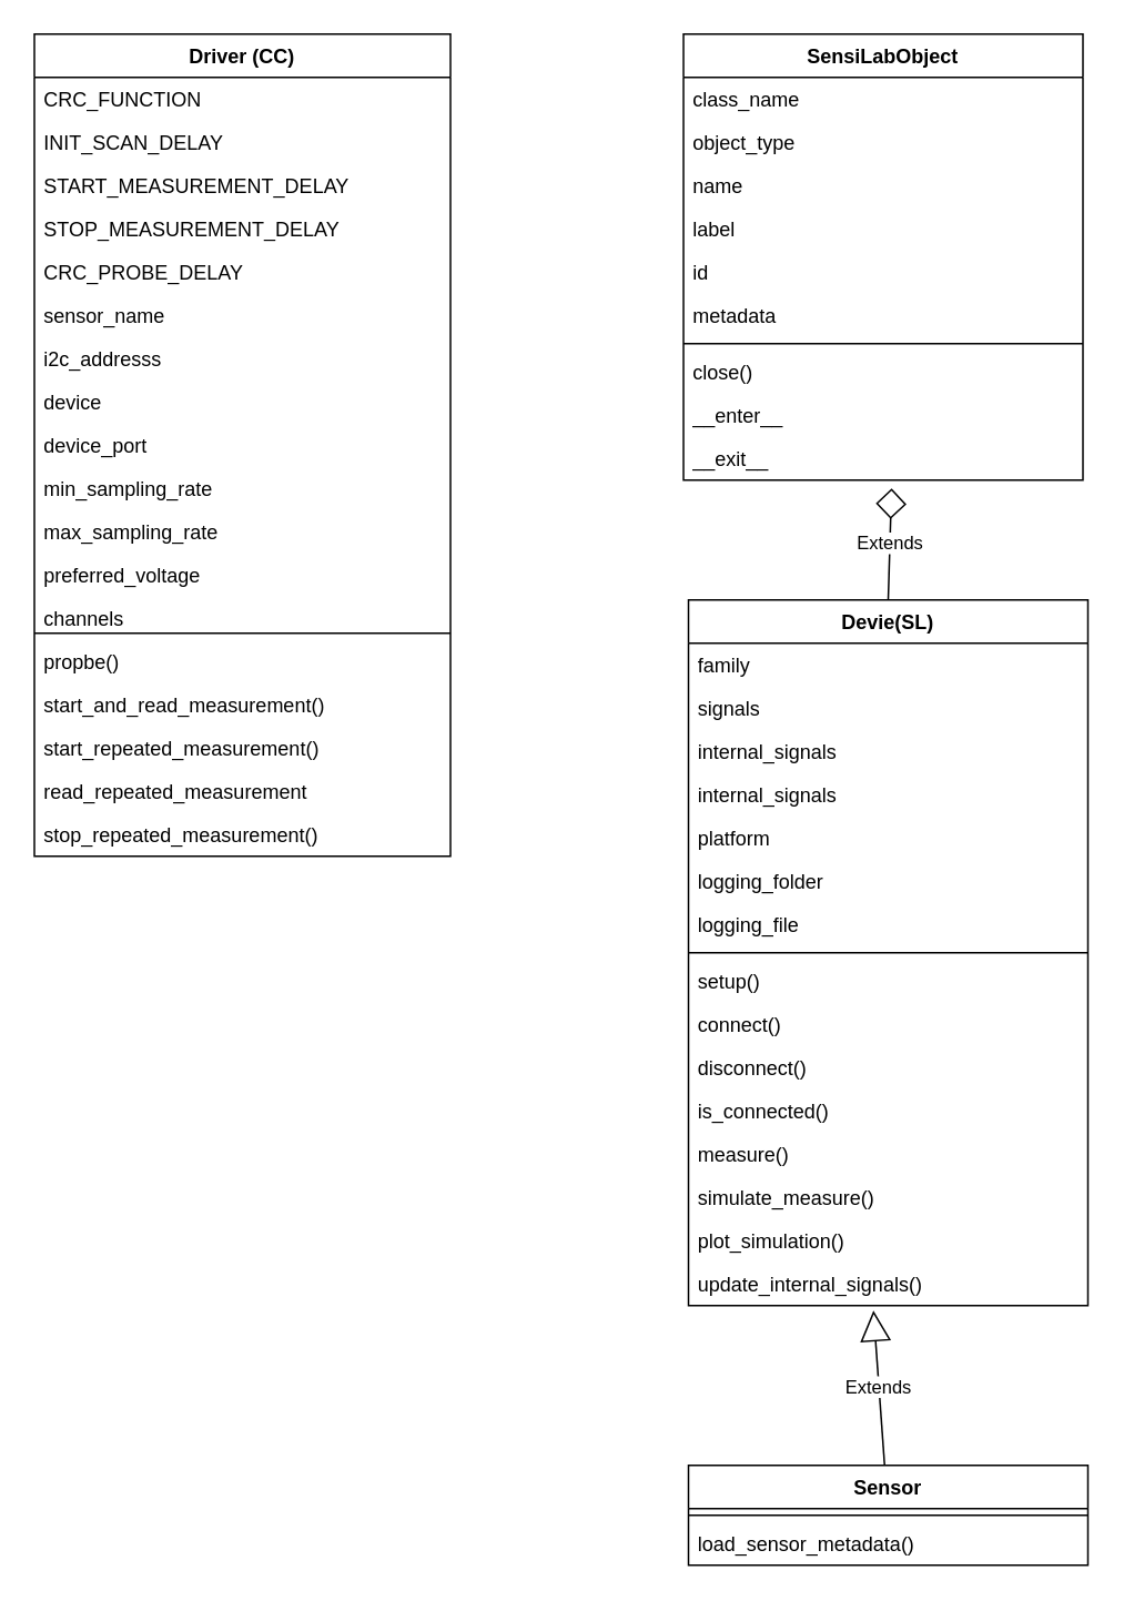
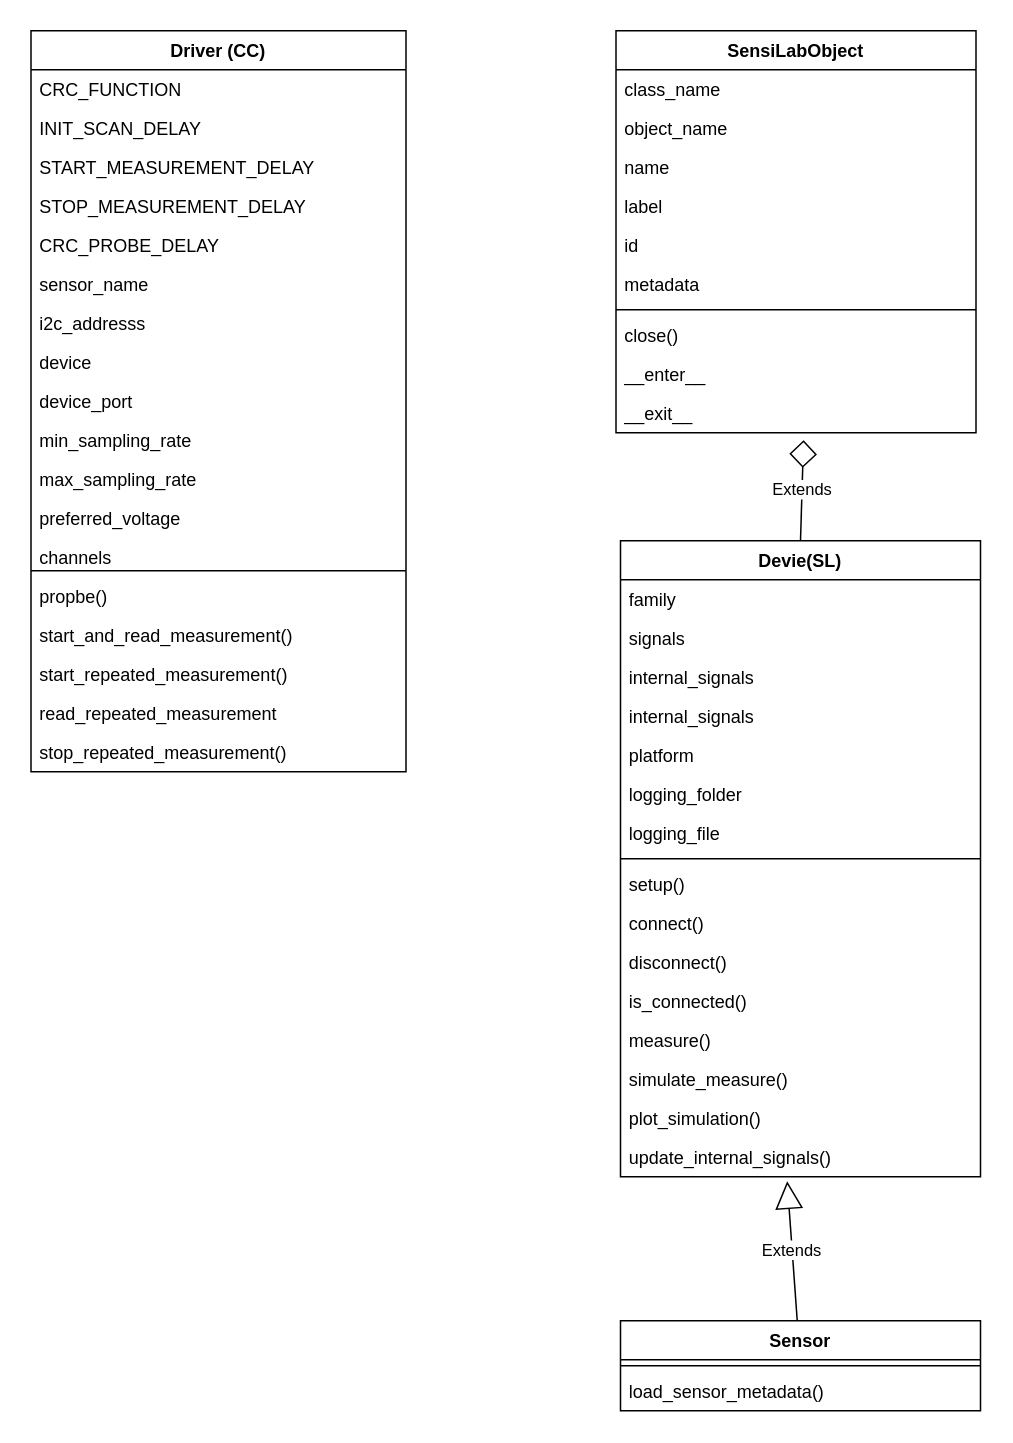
  <mxCell id="0" />
  <mxCell id="1" parent="0" />
  <mxCell id="2" value="Devie(SL)" style="swimlane;fontStyle=1;align=center;verticalAlign=top;childLayout=stackLayout;horizontal=1;startSize=26;horizontalStack=0;resizeParent=1;resizeParentMax=0;resizeLast=0;collapsible=1;marginBottom=0;" vertex="1" parent="1"><mxGeometry x="413" y="360" width="240" height="424" as="geometry" /></mxCell>
  <mxCell id="3" value="family" style="text;strokeColor=none;fillColor=none;align=left;verticalAlign=top;spacingLeft=4;spacingRight=4;overflow=hidden;rotatable=0;points=[[0,0.5],[1,0.5]];portConstraint=eastwest;" vertex="1" parent="2"><mxGeometry y="26" width="240" height="26" as="geometry" /></mxCell>
  <mxCell id="4" value="signals" style="text;strokeColor=none;fillColor=none;align=left;verticalAlign=top;spacingLeft=4;spacingRight=4;overflow=hidden;rotatable=0;points=[[0,0.5],[1,0.5]];portConstraint=eastwest;" vertex="1" parent="2"><mxGeometry y="52" width="240" height="26" as="geometry" /></mxCell>
  <mxCell id="5" value="internal_signals" style="text;strokeColor=none;fillColor=none;align=left;verticalAlign=top;spacingLeft=4;spacingRight=4;overflow=hidden;rotatable=0;points=[[0,0.5],[1,0.5]];portConstraint=eastwest;" vertex="1" parent="2"><mxGeometry y="78" width="240" height="26" as="geometry" /></mxCell>
  <mxCell id="6" value="internal_signals" style="text;strokeColor=none;fillColor=none;align=left;verticalAlign=top;spacingLeft=4;spacingRight=4;overflow=hidden;rotatable=0;points=[[0,0.5],[1,0.5]];portConstraint=eastwest;" vertex="1" parent="2"><mxGeometry y="104" width="240" height="26" as="geometry" /></mxCell>
  <mxCell id="7" value="platform" style="text;strokeColor=none;fillColor=none;align=left;verticalAlign=top;spacingLeft=4;spacingRight=4;overflow=hidden;rotatable=0;points=[[0,0.5],[1,0.5]];portConstraint=eastwest;" vertex="1" parent="2"><mxGeometry y="130" width="240" height="26" as="geometry" /></mxCell>
  <mxCell id="8" value="logging_folder" style="text;strokeColor=none;fillColor=none;align=left;verticalAlign=top;spacingLeft=4;spacingRight=4;overflow=hidden;rotatable=0;points=[[0,0.5],[1,0.5]];portConstraint=eastwest;" vertex="1" parent="2"><mxGeometry y="156" width="240" height="26" as="geometry" /></mxCell>
  <mxCell id="9" value="logging_file" style="text;strokeColor=none;fillColor=none;align=left;verticalAlign=top;spacingLeft=4;spacingRight=4;overflow=hidden;rotatable=0;points=[[0,0.5],[1,0.5]];portConstraint=eastwest;" vertex="1" parent="2"><mxGeometry y="182" width="240" height="26" as="geometry" /></mxCell>
  <mxCell id="10" value="" style="line;strokeWidth=1;fillColor=none;align=left;verticalAlign=middle;spacingTop=-1;spacingLeft=3;spacingRight=3;rotatable=0;labelPosition=right;points=[];portConstraint=eastwest;" vertex="1" parent="2"><mxGeometry y="208" width="240" height="8" as="geometry" /></mxCell>
  <mxCell id="11" value="setup()" style="text;strokeColor=none;fillColor=none;align=left;verticalAlign=top;spacingLeft=4;spacingRight=4;overflow=hidden;rotatable=0;points=[[0,0.5],[1,0.5]];portConstraint=eastwest;" vertex="1" parent="2"><mxGeometry y="216" width="240" height="26" as="geometry" /></mxCell>
  <mxCell id="12" value="connect()" style="text;strokeColor=none;fillColor=none;align=left;verticalAlign=top;spacingLeft=4;spacingRight=4;overflow=hidden;rotatable=0;points=[[0,0.5],[1,0.5]];portConstraint=eastwest;" vertex="1" parent="2"><mxGeometry y="242" width="240" height="26" as="geometry" /></mxCell>
  <mxCell id="13" value="disconnect()" style="text;strokeColor=none;fillColor=none;align=left;verticalAlign=top;spacingLeft=4;spacingRight=4;overflow=hidden;rotatable=0;points=[[0,0.5],[1,0.5]];portConstraint=eastwest;" vertex="1" parent="2"><mxGeometry y="268" width="240" height="26" as="geometry" /></mxCell>
  <mxCell id="14" value="is_connected()" style="text;strokeColor=none;fillColor=none;align=left;verticalAlign=top;spacingLeft=4;spacingRight=4;overflow=hidden;rotatable=0;points=[[0,0.5],[1,0.5]];portConstraint=eastwest;" vertex="1" parent="2"><mxGeometry y="294" width="240" height="26" as="geometry" /></mxCell>
  <mxCell id="15" value="measure()" style="text;strokeColor=none;fillColor=none;align=left;verticalAlign=top;spacingLeft=4;spacingRight=4;overflow=hidden;rotatable=0;points=[[0,0.5],[1,0.5]];portConstraint=eastwest;" vertex="1" parent="2"><mxGeometry y="320" width="240" height="26" as="geometry" /></mxCell>
  <mxCell id="16" value="simulate_measure()" style="text;strokeColor=none;fillColor=none;align=left;verticalAlign=top;spacingLeft=4;spacingRight=4;overflow=hidden;rotatable=0;points=[[0,0.5],[1,0.5]];portConstraint=eastwest;" vertex="1" parent="2"><mxGeometry y="346" width="240" height="26" as="geometry" /></mxCell>
  <mxCell id="17" value="plot_simulation()" style="text;strokeColor=none;fillColor=none;align=left;verticalAlign=top;spacingLeft=4;spacingRight=4;overflow=hidden;rotatable=0;points=[[0,0.5],[1,0.5]];portConstraint=eastwest;" vertex="1" parent="2"><mxGeometry y="372" width="240" height="26" as="geometry" /></mxCell>
  <mxCell id="18" value="update_internal_signals()" style="text;strokeColor=none;fillColor=none;align=left;verticalAlign=top;spacingLeft=4;spacingRight=4;overflow=hidden;rotatable=0;points=[[0,0.5],[1,0.5]];portConstraint=eastwest;" vertex="1" parent="2"><mxGeometry y="398" width="240" height="26" as="geometry" /></mxCell>
  <mxCell id="19" value="Driver (CC)" style="swimlane;fontStyle=1;align=center;verticalAlign=top;childLayout=stackLayout;horizontal=1;startSize=26;horizontalStack=0;resizeParent=1;resizeParentMax=0;resizeLast=0;collapsible=1;marginBottom=0;" vertex="1" parent="1"><mxGeometry x="20" y="20" width="250" height="494" as="geometry" /></mxCell>
  <mxCell id="20" value="CRC_FUNCTION" style="text;strokeColor=none;fillColor=none;align=left;verticalAlign=top;spacingLeft=4;spacingRight=4;overflow=hidden;rotatable=0;points=[[0,0.5],[1,0.5]];portConstraint=eastwest;" vertex="1" parent="19"><mxGeometry y="26" width="250" height="26" as="geometry" /></mxCell>
  <mxCell id="21" value="INIT_SCAN_DELAY" style="text;strokeColor=none;fillColor=none;align=left;verticalAlign=top;spacingLeft=4;spacingRight=4;overflow=hidden;rotatable=0;points=[[0,0.5],[1,0.5]];portConstraint=eastwest;" vertex="1" parent="19"><mxGeometry y="52" width="250" height="26" as="geometry" /></mxCell>
  <mxCell id="22" value="START_MEASUREMENT_DELAY&#10;" style="text;strokeColor=none;fillColor=none;align=left;verticalAlign=top;spacingLeft=4;spacingRight=4;overflow=hidden;rotatable=0;points=[[0,0.5],[1,0.5]];portConstraint=eastwest;" vertex="1" parent="19"><mxGeometry y="78" width="250" height="26" as="geometry" /></mxCell>
  <mxCell id="23" value="STOP_MEASUREMENT_DELAY&#10;" style="text;strokeColor=none;fillColor=none;align=left;verticalAlign=top;spacingLeft=4;spacingRight=4;overflow=hidden;rotatable=0;points=[[0,0.5],[1,0.5]];portConstraint=eastwest;" vertex="1" parent="19"><mxGeometry y="104" width="250" height="26" as="geometry" /></mxCell>
  <mxCell id="24" value="CRC_PROBE_DELAY" style="text;strokeColor=none;fillColor=none;align=left;verticalAlign=top;spacingLeft=4;spacingRight=4;overflow=hidden;rotatable=0;points=[[0,0.5],[1,0.5]];portConstraint=eastwest;" vertex="1" parent="19"><mxGeometry y="130" width="250" height="26" as="geometry" /></mxCell>
  <mxCell id="25" value="sensor_name" style="text;strokeColor=none;fillColor=none;align=left;verticalAlign=top;spacingLeft=4;spacingRight=4;overflow=hidden;rotatable=0;points=[[0,0.5],[1,0.5]];portConstraint=eastwest;" vertex="1" parent="19"><mxGeometry y="156" width="250" height="26" as="geometry" /></mxCell>
  <mxCell id="26" value="i2c_addresss" style="text;strokeColor=none;fillColor=none;align=left;verticalAlign=top;spacingLeft=4;spacingRight=4;overflow=hidden;rotatable=0;points=[[0,0.5],[1,0.5]];portConstraint=eastwest;" vertex="1" parent="19"><mxGeometry y="182" width="250" height="26" as="geometry" /></mxCell>
  <mxCell id="27" value="device" style="text;strokeColor=none;fillColor=none;align=left;verticalAlign=top;spacingLeft=4;spacingRight=4;overflow=hidden;rotatable=0;points=[[0,0.5],[1,0.5]];portConstraint=eastwest;" vertex="1" parent="19"><mxGeometry y="208" width="250" height="26" as="geometry" /></mxCell>
  <mxCell id="28" value="device_port" style="text;strokeColor=none;fillColor=none;align=left;verticalAlign=top;spacingLeft=4;spacingRight=4;overflow=hidden;rotatable=0;points=[[0,0.5],[1,0.5]];portConstraint=eastwest;" vertex="1" parent="19"><mxGeometry y="234" width="250" height="26" as="geometry" /></mxCell>
  <mxCell id="29" value="min_sampling_rate" style="text;strokeColor=none;fillColor=none;align=left;verticalAlign=top;spacingLeft=4;spacingRight=4;overflow=hidden;rotatable=0;points=[[0,0.5],[1,0.5]];portConstraint=eastwest;" vertex="1" parent="19"><mxGeometry y="260" width="250" height="26" as="geometry" /></mxCell>
  <mxCell id="30" value="max_sampling_rate" style="text;strokeColor=none;fillColor=none;align=left;verticalAlign=top;spacingLeft=4;spacingRight=4;overflow=hidden;rotatable=0;points=[[0,0.5],[1,0.5]];portConstraint=eastwest;" vertex="1" parent="19"><mxGeometry y="286" width="250" height="26" as="geometry" /></mxCell>
  <mxCell id="31" value="preferred_voltage" style="text;strokeColor=none;fillColor=none;align=left;verticalAlign=top;spacingLeft=4;spacingRight=4;overflow=hidden;rotatable=0;points=[[0,0.5],[1,0.5]];portConstraint=eastwest;" vertex="1" parent="19"><mxGeometry y="312" width="250" height="26" as="geometry" /></mxCell>
  <mxCell id="32" value="channels" style="text;strokeColor=none;fillColor=none;align=left;verticalAlign=top;spacingLeft=4;spacingRight=4;overflow=hidden;rotatable=0;points=[[0,0.5],[1,0.5]];portConstraint=eastwest;" vertex="1" parent="19"><mxGeometry y="338" width="250" height="18" as="geometry" /></mxCell>
  <mxCell id="33" value="" style="line;strokeWidth=1;fillColor=none;align=left;verticalAlign=middle;spacingTop=-1;spacingLeft=3;spacingRight=3;rotatable=0;labelPosition=right;points=[];portConstraint=eastwest;" vertex="1" parent="19"><mxGeometry y="356" width="250" height="8" as="geometry" /></mxCell>
  <mxCell id="34" value="propbe()" style="text;strokeColor=none;fillColor=none;align=left;verticalAlign=top;spacingLeft=4;spacingRight=4;overflow=hidden;rotatable=0;points=[[0,0.5],[1,0.5]];portConstraint=eastwest;" vertex="1" parent="19"><mxGeometry y="364" width="250" height="26" as="geometry" /></mxCell>
  <mxCell id="35" value="start_and_read_measurement()" style="text;strokeColor=none;fillColor=none;align=left;verticalAlign=top;spacingLeft=4;spacingRight=4;overflow=hidden;rotatable=0;points=[[0,0.5],[1,0.5]];portConstraint=eastwest;" vertex="1" parent="19"><mxGeometry y="390" width="250" height="26" as="geometry" /></mxCell>
  <mxCell id="36" value="start_repeated_measurement()" style="text;strokeColor=none;fillColor=none;align=left;verticalAlign=top;spacingLeft=4;spacingRight=4;overflow=hidden;rotatable=0;points=[[0,0.5],[1,0.5]];portConstraint=eastwest;" vertex="1" parent="19"><mxGeometry y="416" width="250" height="26" as="geometry" /></mxCell>
  <mxCell id="37" value="read_repeated_measurement" style="text;strokeColor=none;fillColor=none;align=left;verticalAlign=top;spacingLeft=4;spacingRight=4;overflow=hidden;rotatable=0;points=[[0,0.5],[1,0.5]];portConstraint=eastwest;" vertex="1" parent="19"><mxGeometry y="442" width="250" height="26" as="geometry" /></mxCell>
  <mxCell id="38" value="stop_repeated_measurement()" style="text;strokeColor=none;fillColor=none;align=left;verticalAlign=top;spacingLeft=4;spacingRight=4;overflow=hidden;rotatable=0;points=[[0,0.5],[1,0.5]];portConstraint=eastwest;" vertex="1" parent="19"><mxGeometry y="468" width="250" height="26" as="geometry" /></mxCell>
  <mxCell id="39" value="SensiLabObject" style="swimlane;fontStyle=1;align=center;verticalAlign=top;childLayout=stackLayout;horizontal=1;startSize=26;horizontalStack=0;resizeParent=1;resizeParentMax=0;resizeLast=0;collapsible=1;marginBottom=0;" vertex="1" parent="1"><mxGeometry x="410" y="20" width="240" height="268" as="geometry" /></mxCell>
  <mxCell id="40" value="class_name" style="text;strokeColor=none;fillColor=none;align=left;verticalAlign=top;spacingLeft=4;spacingRight=4;overflow=hidden;rotatable=0;points=[[0,0.5],[1,0.5]];portConstraint=eastwest;" vertex="1" parent="39"><mxGeometry y="26" width="240" height="26" as="geometry" /></mxCell>
- <mxCell id="41" value="object_type" style="text;strokeColor=none;fillColor=none;align=left;verticalAlign=top;spacingLeft=4;spacingRight=4;overflow=hidden;rotatable=0;points=[[0,0.5],[1,0.5]];portConstraint=eastwest;" vertex="1" parent="39"><mxGeometry y="52" width="240" height="26" as="geometry" /></mxCell>
+ <mxCell id="41" value="object_name" style="text;strokeColor=none;fillColor=none;align=left;verticalAlign=top;spacingLeft=4;spacingRight=4;overflow=hidden;rotatable=0;points=[[0,0.5],[1,0.5]];portConstraint=eastwest;" vertex="1" parent="39"><mxGeometry y="52" width="240" height="26" as="geometry" /></mxCell>
  <mxCell id="42" value="name" style="text;strokeColor=none;fillColor=none;align=left;verticalAlign=top;spacingLeft=4;spacingRight=4;overflow=hidden;rotatable=0;points=[[0,0.5],[1,0.5]];portConstraint=eastwest;" vertex="1" parent="39"><mxGeometry y="78" width="240" height="26" as="geometry" /></mxCell>
  <mxCell id="43" value="label" style="text;strokeColor=none;fillColor=none;align=left;verticalAlign=top;spacingLeft=4;spacingRight=4;overflow=hidden;rotatable=0;points=[[0,0.5],[1,0.5]];portConstraint=eastwest;" vertex="1" parent="39"><mxGeometry y="104" width="240" height="26" as="geometry" /></mxCell>
  <mxCell id="44" value="id" style="text;strokeColor=none;fillColor=none;align=left;verticalAlign=top;spacingLeft=4;spacingRight=4;overflow=hidden;rotatable=0;points=[[0,0.5],[1,0.5]];portConstraint=eastwest;" vertex="1" parent="39"><mxGeometry y="130" width="240" height="26" as="geometry" /></mxCell>
  <mxCell id="45" value="metadata" style="text;strokeColor=none;fillColor=none;align=left;verticalAlign=top;spacingLeft=4;spacingRight=4;overflow=hidden;rotatable=0;points=[[0,0.5],[1,0.5]];portConstraint=eastwest;" vertex="1" parent="39"><mxGeometry y="156" width="240" height="26" as="geometry" /></mxCell>
  <mxCell id="46" value="" style="line;strokeWidth=1;fillColor=none;align=left;verticalAlign=middle;spacingTop=-1;spacingLeft=3;spacingRight=3;rotatable=0;labelPosition=right;points=[];portConstraint=eastwest;" vertex="1" parent="39"><mxGeometry y="182" width="240" height="8" as="geometry" /></mxCell>
  <mxCell id="47" value="close()" style="text;strokeColor=none;fillColor=none;align=left;verticalAlign=top;spacingLeft=4;spacingRight=4;overflow=hidden;rotatable=0;points=[[0,0.5],[1,0.5]];portConstraint=eastwest;" vertex="1" parent="39"><mxGeometry y="190" width="240" height="26" as="geometry" /></mxCell>
  <mxCell id="48" value="__enter__" style="text;strokeColor=none;fillColor=none;align=left;verticalAlign=top;spacingLeft=4;spacingRight=4;overflow=hidden;rotatable=0;points=[[0,0.5],[1,0.5]];portConstraint=eastwest;" vertex="1" parent="39"><mxGeometry y="216" width="240" height="26" as="geometry" /></mxCell>
  <mxCell id="49" value="__exit__" style="text;strokeColor=none;fillColor=none;align=left;verticalAlign=top;spacingLeft=4;spacingRight=4;overflow=hidden;rotatable=0;points=[[0,0.5],[1,0.5]];portConstraint=eastwest;" vertex="1" parent="39"><mxGeometry y="242" width="240" height="26" as="geometry" /></mxCell>
  <mxCell id="50" value="Extends" style="endArrow=diamond;endSize=16;endFill=0;html=1;exitX=0.5;exitY=0;exitDx=0;exitDy=0;entryX=0.521;entryY=1.192;entryDx=0;entryDy=0;entryPerimeter=0;" edge="1" parent="1" source="2" target="49"><mxGeometry width="160" relative="1" as="geometry"><mxPoint x="570" y="330" as="sourcePoint" /><mxPoint x="590" y="310" as="targetPoint" /></mxGeometry></mxCell>
  <mxCell id="51" value="Sensor" style="swimlane;fontStyle=1;align=center;verticalAlign=top;childLayout=stackLayout;horizontal=1;startSize=26;horizontalStack=0;resizeParent=1;resizeParentMax=0;resizeLast=0;collapsible=1;marginBottom=0;" vertex="1" parent="1"><mxGeometry x="413" y="880" width="240" height="60" as="geometry" /></mxCell>
  <mxCell id="52" value="" style="line;strokeWidth=1;fillColor=none;align=left;verticalAlign=middle;spacingTop=-1;spacingLeft=3;spacingRight=3;rotatable=0;labelPosition=right;points=[];portConstraint=eastwest;" vertex="1" parent="51"><mxGeometry y="26" width="240" height="8" as="geometry" /></mxCell>
  <mxCell id="53" value="load_sensor_metadata()" style="text;strokeColor=none;fillColor=none;align=left;verticalAlign=top;spacingLeft=4;spacingRight=4;overflow=hidden;rotatable=0;points=[[0,0.5],[1,0.5]];portConstraint=eastwest;" vertex="1" parent="51"><mxGeometry y="34" width="240" height="26" as="geometry" /></mxCell>
  <mxCell id="54" value="Extends" style="endArrow=block;endSize=16;endFill=0;html=1;entryX=0.463;entryY=1.115;entryDx=0;entryDy=0;entryPerimeter=0;" edge="1" parent="1" source="51" target="18"><mxGeometry width="160" relative="1" as="geometry"><mxPoint x="490" y="930" as="sourcePoint" /><mxPoint x="650" y="930" as="targetPoint" /></mxGeometry></mxCell>
